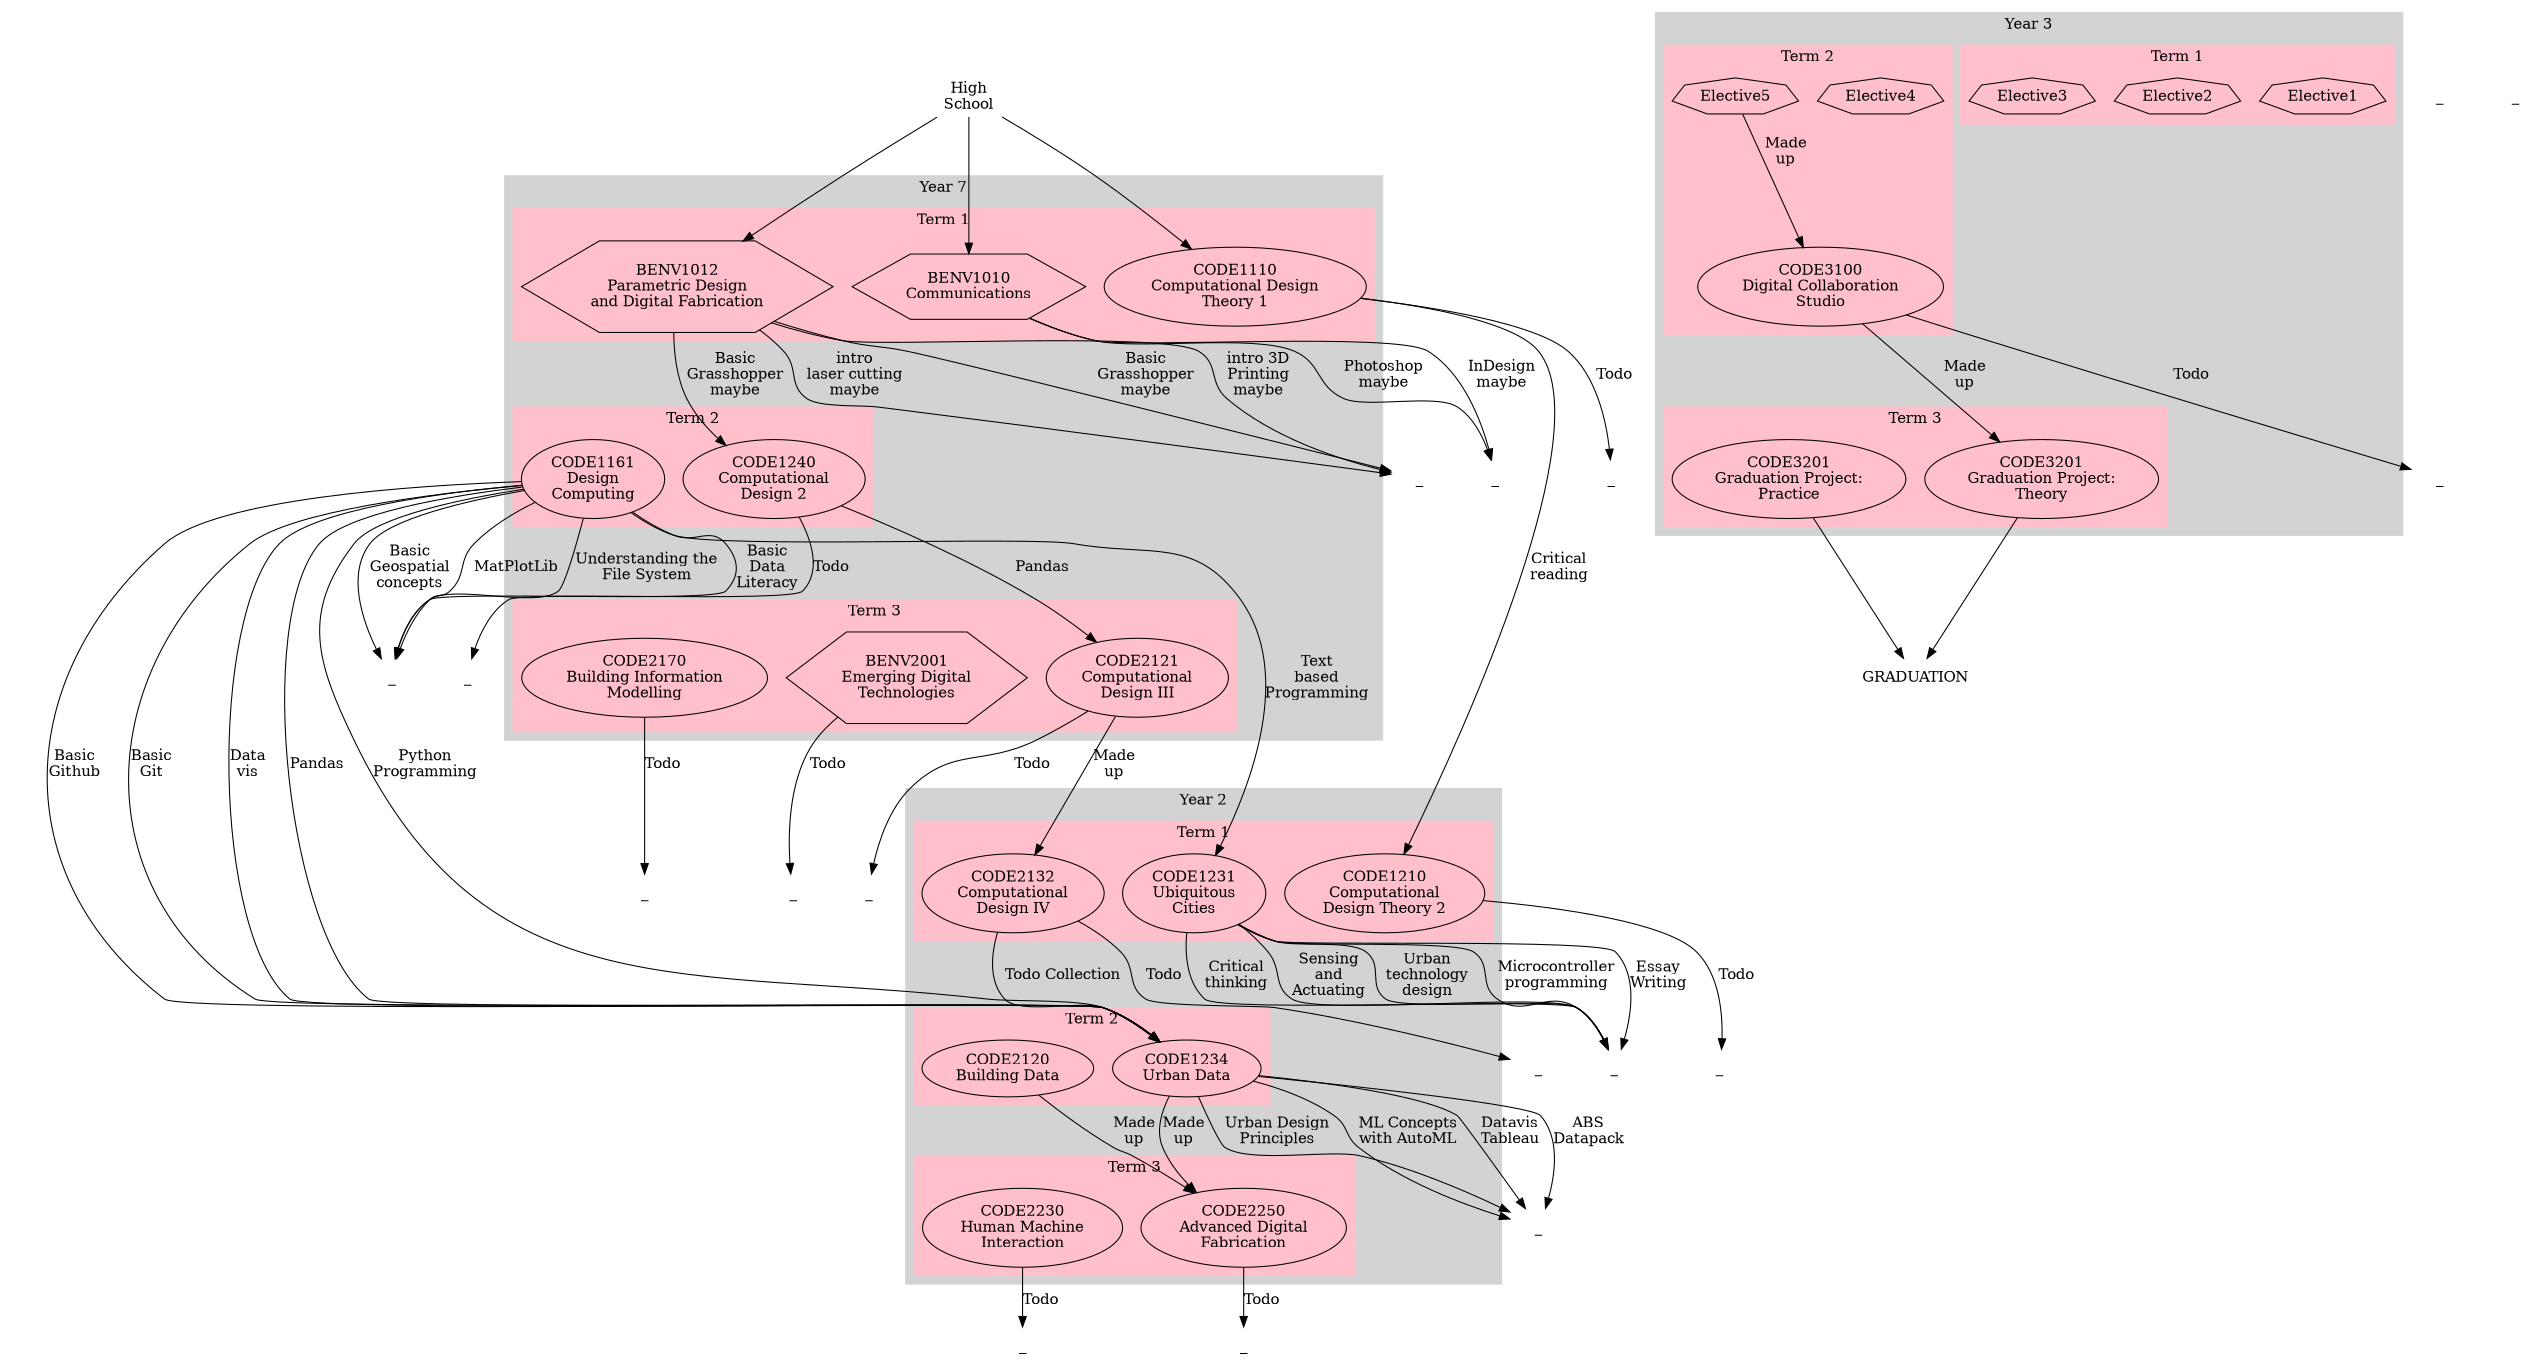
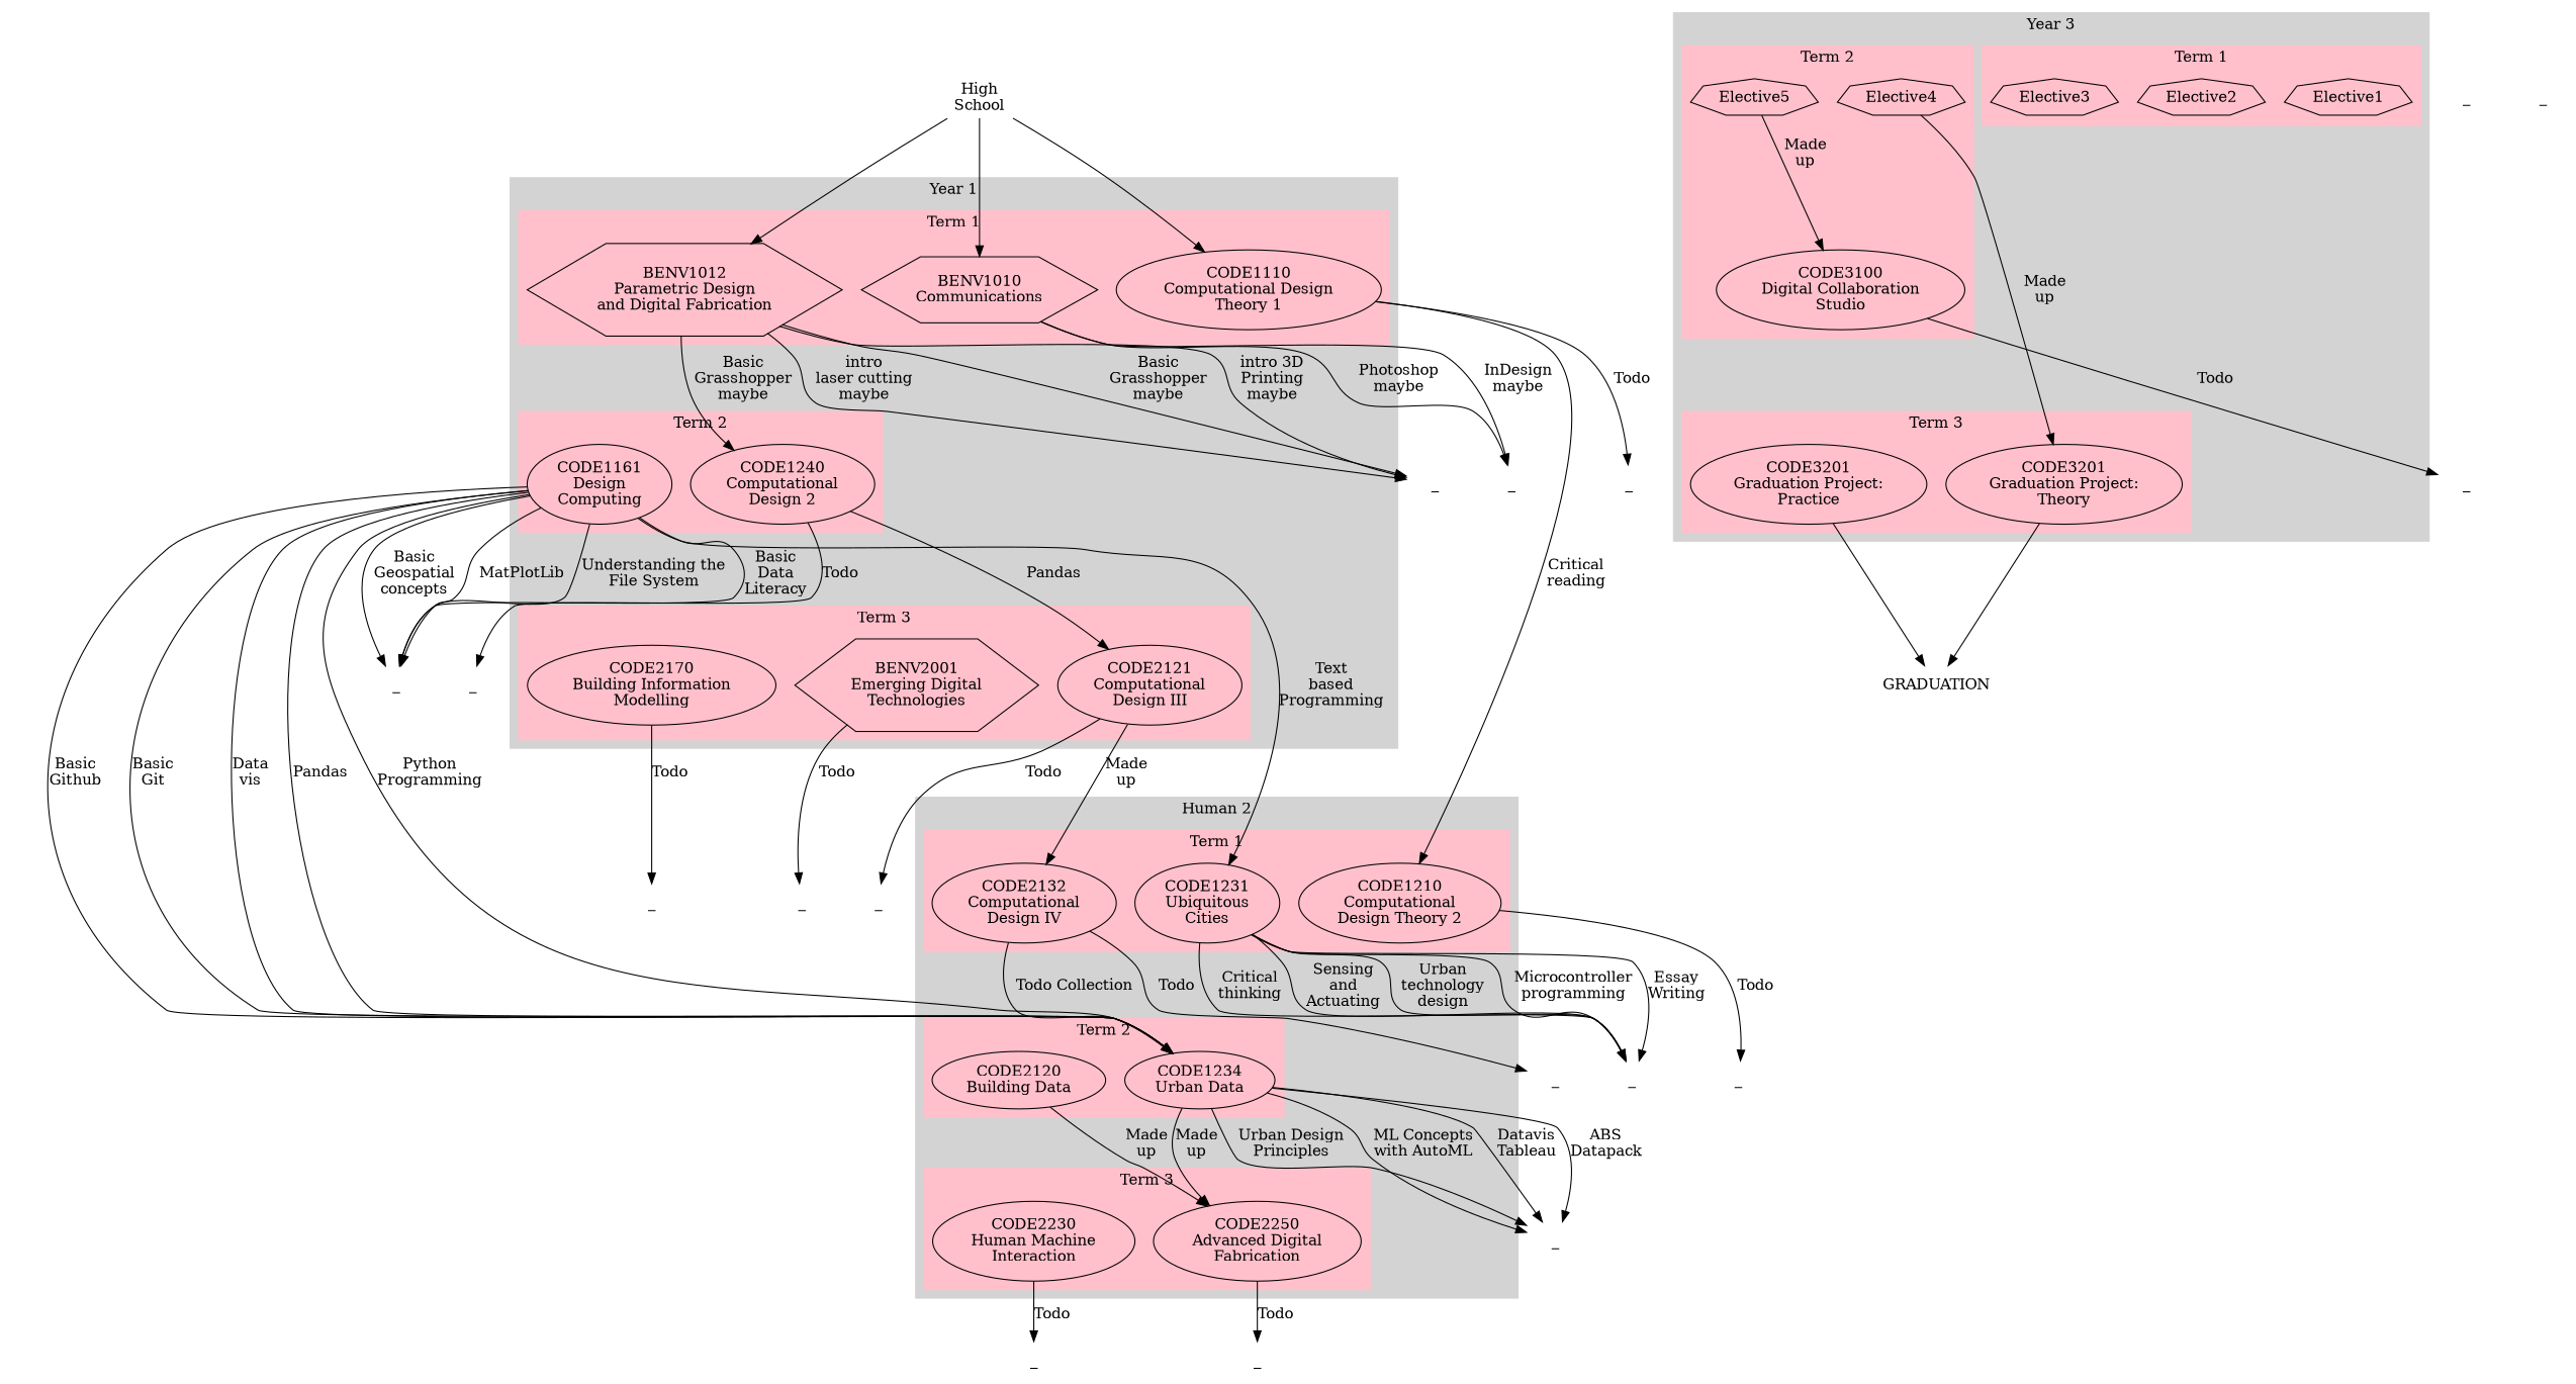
  digraph {
    node [shape=plaintext]
    n1 [label="BENV1012\nParametric Design\nand Digital Fabrication" shape=hexagon]
    n2 [label="BENV1010\nCommunications" shape=hexagon]
    n3 [label="CODE1110\nComputational Design\nTheory 1" shape=""]
    n4 [label="CODE1240\nComputational\nDesign 2" shape=""]
    n5 [label="CODE1161\nDesign\nComputing" shape=""]
    n6 [label="CODE2121\nComputational\nDesign III" shape=""]
    n7 [label="CODE2170\nBuilding Information\nModelling" shape=""]
    n8 [label="BENV2001\nEmerging Digital\nTechnologies" shape=hexagon]
    n9 [label="CODE2132\nComputational\nDesign IV" shape=""]
    n10 [label="CODE1210\nComputational\nDesign Theory 2" shape=""]
    n11 [label="CODE1231\nUbiquitous\nCities" shape=""]
    n12 [label="CODE2120\nBuilding Data" shape=""]
    n13 [label="CODE1234\nUrban Data" shape=""]
    n14 [label="CODE2230\nHuman Machine\nInteraction" shape=""]
    n15 [label="CODE2250\nAdvanced Digital\nFabrication" shape=""]
    Elective1 [shape=septagon]
    Elective2 [shape=septagon]
    Elective3 [shape=septagon]
    Elective4 [shape=septagon]
    Elective5 [shape=septagon]
    n21 [label="CODE3100\nDigital Collaboration\nStudio" shape=""]
    n22 [label="CODE3201\nGraduation Project:\nTheory" shape=""]
    n23 [label="CODE3201\nGraduation Project:\nPractice" shape=""]
    n24 [label=_]
    n25 [label=_]
    n26 [label=_]
    n27 [label=_]
    n28 [label=_]
    n29 [label=_]
    n30 [label=_]
    n31 [label=_]
    n32 [label=_]
    n33 [label=_]
    n34 [label=_]
    n35 [label=_]
    n36 [label=_]
    n37 [label=_]
    n38 [label=_]
    GRADUATION
    n40 [label="High\nSchool"]
    n41 [label=_]
    n42 [label=_]
    subgraph cluster_1 {
      color=lightgrey
-     label="Year 7"
+     label="Year 1"
      style=filled
      subgraph cluster_2 {
        color=pink
        label="Term 1"
        rank=same
        style=filled
        n1
        n2
        n3
      }
      subgraph cluster_3 {
        color=pink
        label="Term 2"
        rank=same
        style=filled
        n4
        n5
      }
      subgraph cluster_4 {
        color=pink
        label="Term 3"
        rank=same
        style=filled
        n6
        n7
        n8
      }
    }
    subgraph cluster_5 {
      color=lightgrey
-     label="Year 2"
+     label="Human 2"
      style=filled
      subgraph cluster_6 {
        color=pink
        label="Term 1"
        rank=same
        style=filled
        n9
        n10
        n11
      }
      subgraph cluster_7 {
        color=pink
        label="Term 2"
        rank=same
        style=filled
        n12
        n13
      }
      subgraph cluster_8 {
        color=pink
        label="Term 3"
        rank=same
        style=filled
        n14
        n15
      }
    }
    subgraph cluster_9 {
      color=lightgrey
      label="Year 3"
      style=filled
      subgraph cluster_10 {
        color=pink
        label="Term 1"
        style=filled
        Elective1
        Elective2
        Elective3
      }
      subgraph cluster_11 {
        color=pink
        label="Term 2"
        style=filled
        Elective4
        Elective5
        n21
      }
      subgraph cluster_12 {
        color=pink
        label="Term 3"
        style=filled
        n22
        n23
      }
    }
    subgraph sub_13 {
      color=green
      label=Grasshopper
      n1
      n4
      n6
    }
    n1 -> n4 [label="Basic\nGrasshopper\nmaybe"]
    n1 -> n24 [label="Basic\nGrasshopper\nmaybe"]
    n1 -> n24 [label="intro 3D\nPrinting\nmaybe"]
    n1 -> n24 [label="intro\nlaser cutting\nmaybe"]
    n2 -> n25 [label="InDesign\nmaybe"]
    n2 -> n25 [label="Photoshop\nmaybe"]
    n3 -> n10 [label="Critical\nreading"]
    n3 -> n26 [label=Todo]
    n4 -> n6 [label=Pandas]
    n4 -> n27 [label=Todo]
    n5 -> n11 [label="Text\nbased\nProgramming"]
    n5 -> n13 [label="Data\nvis"]
    n5 -> n13 [label=Pandas]
    n5 -> n13 [label="Python\nProgramming"]
    n5 -> n13 [label="Basic\nGithub"]
    n5 -> n13 [label="Basic\nGit"]
    n5 -> n28 [label="Basic\nData\nLiteracy"]
    n5 -> n28 [label="Basic\nGeospatial\nconcepts"]
    n5 -> n28 [label=MatPlotLib]
    n5 -> n28 [label="Understanding the\nFile System"]
    n6 -> n9 [label="Made\nup"]
    n6 -> n29 [label=Todo]
    n7 -> n30 [label=Todo]
    n8 -> n31 [label=Todo]
    n9 -> n13 [label="Todo Collection"]
    n9 -> n32 [label=Todo]
    n10 -> n33 [label=Todo]
    n11 -> n34 [label="Microcontroller\nprogramming"]
    n11 -> n34 [label="Essay\nWriting"]
    n11 -> n34 [label="Critical\nthinking"]
    n11 -> n34 [label="Sensing\nand\nActuating"]
    n11 -> n34 [label="Urban\ntechnology\ndesign"]
    n12 -> n15 [label="Made\nup"]
    n13 -> n15 [label="Made\nup"]
    n13 -> n35 [label="ML Concepts\nwith AutoML"]
    n13 -> n35 [label="Datavis\nTableau"]
    n13 -> n35 [label="ABS\nDatapack"]
    n13 -> n35 [label="Urban Design\nPrinciples"]
    n14 -> n36 [label=Todo]
    n15 -> n37 [label=Todo]
    Elective5 -> n21 [label="Made\nup"]
-   n21 -> n22 [label="Made\nup"]
+   Elective4 -> n22 [label="Made\nup"]
    n21 -> n38 [label=Todo]
    n22 -> GRADUATION
    n23 -> GRADUATION
    n40 -> n1
    n40 -> n2
    n40 -> n3
  }
